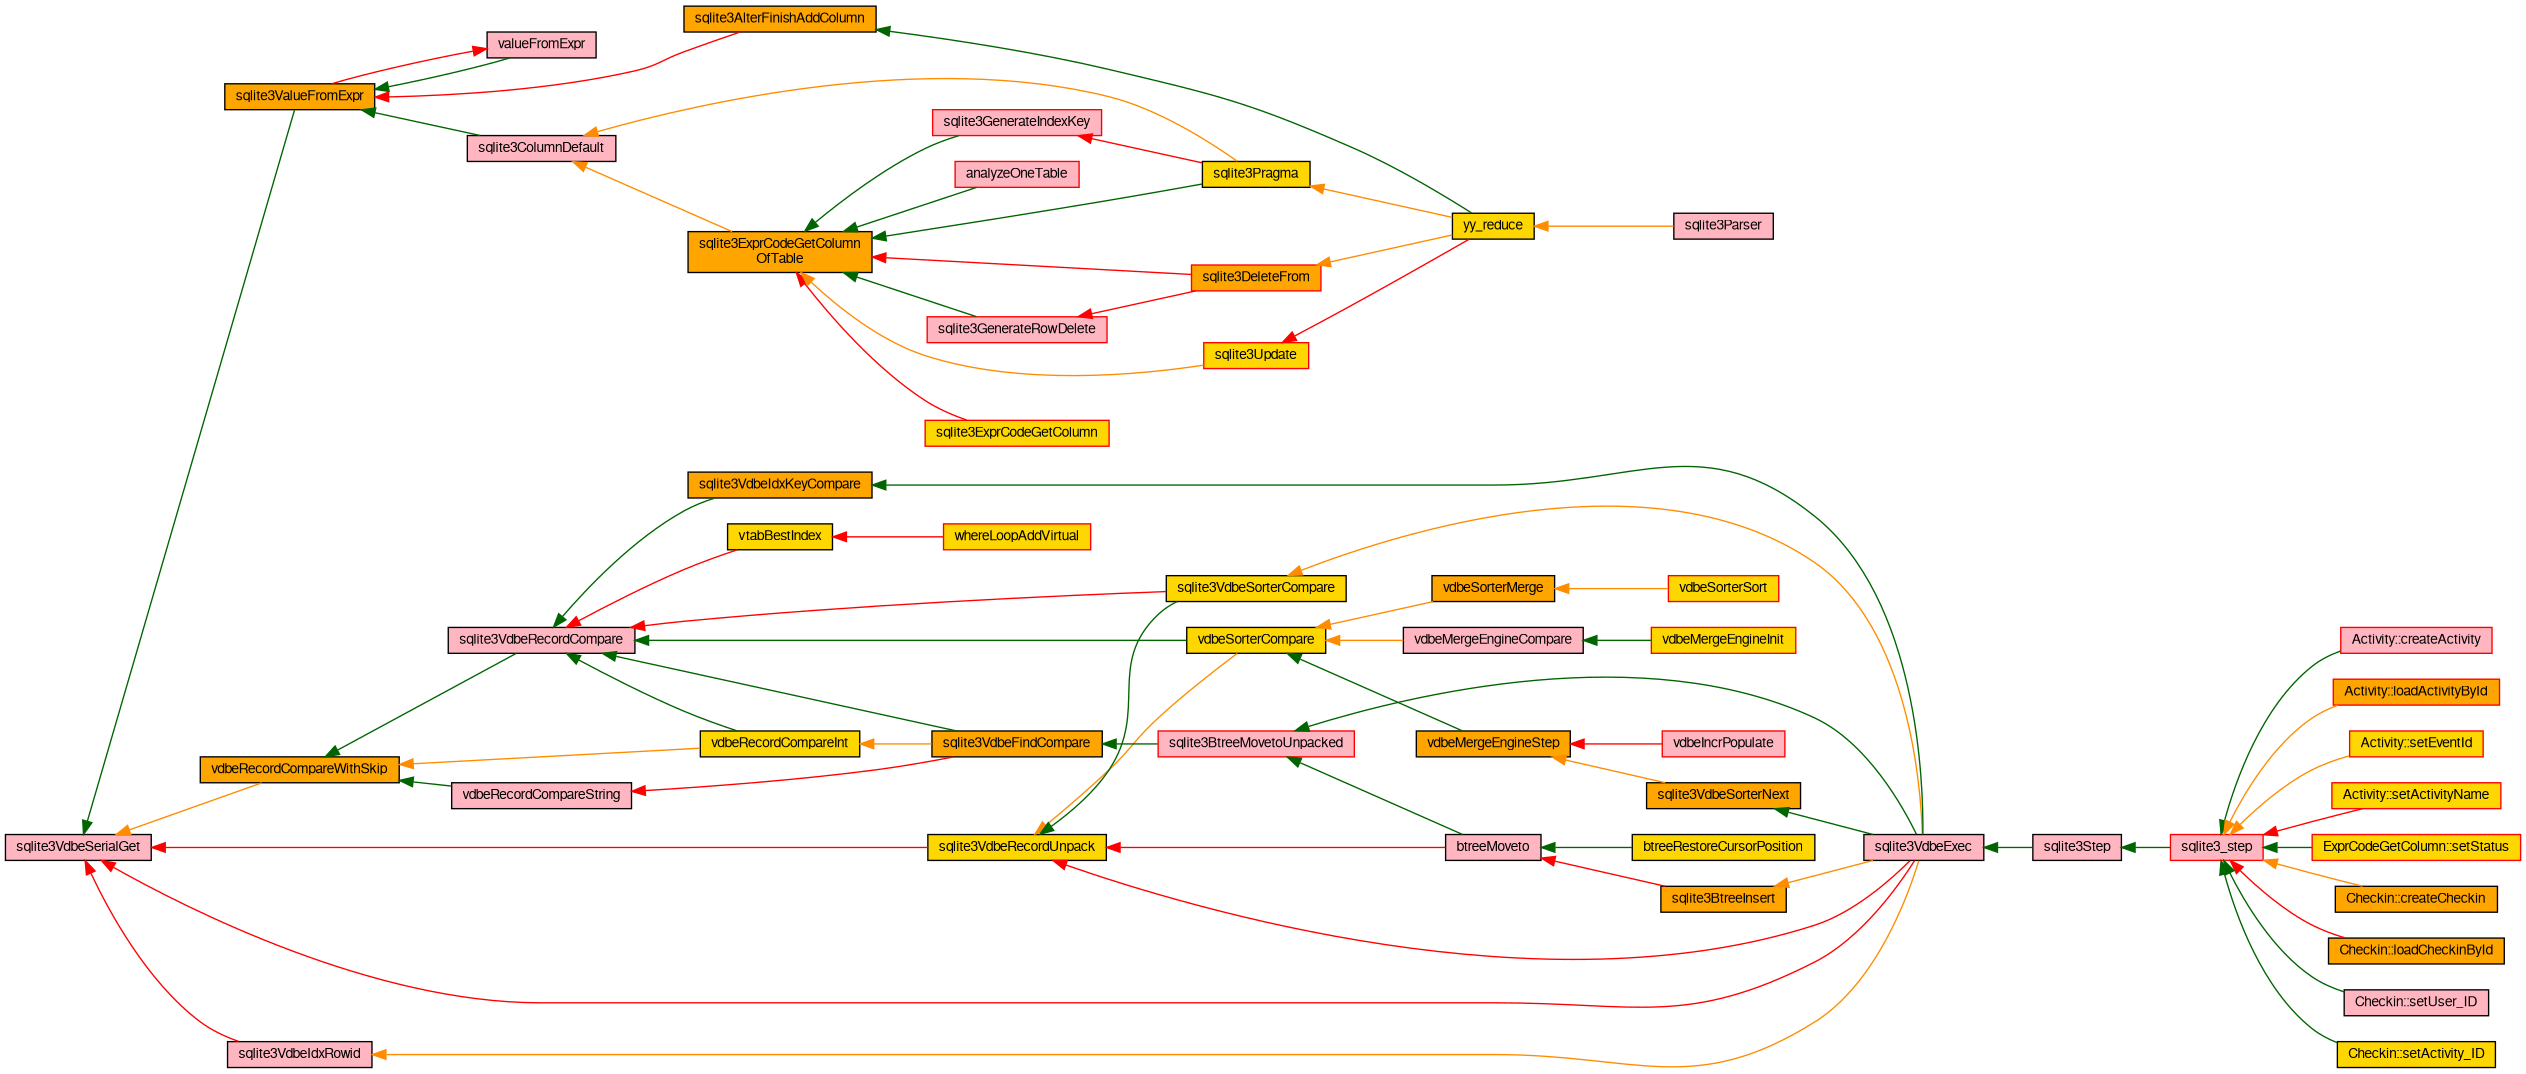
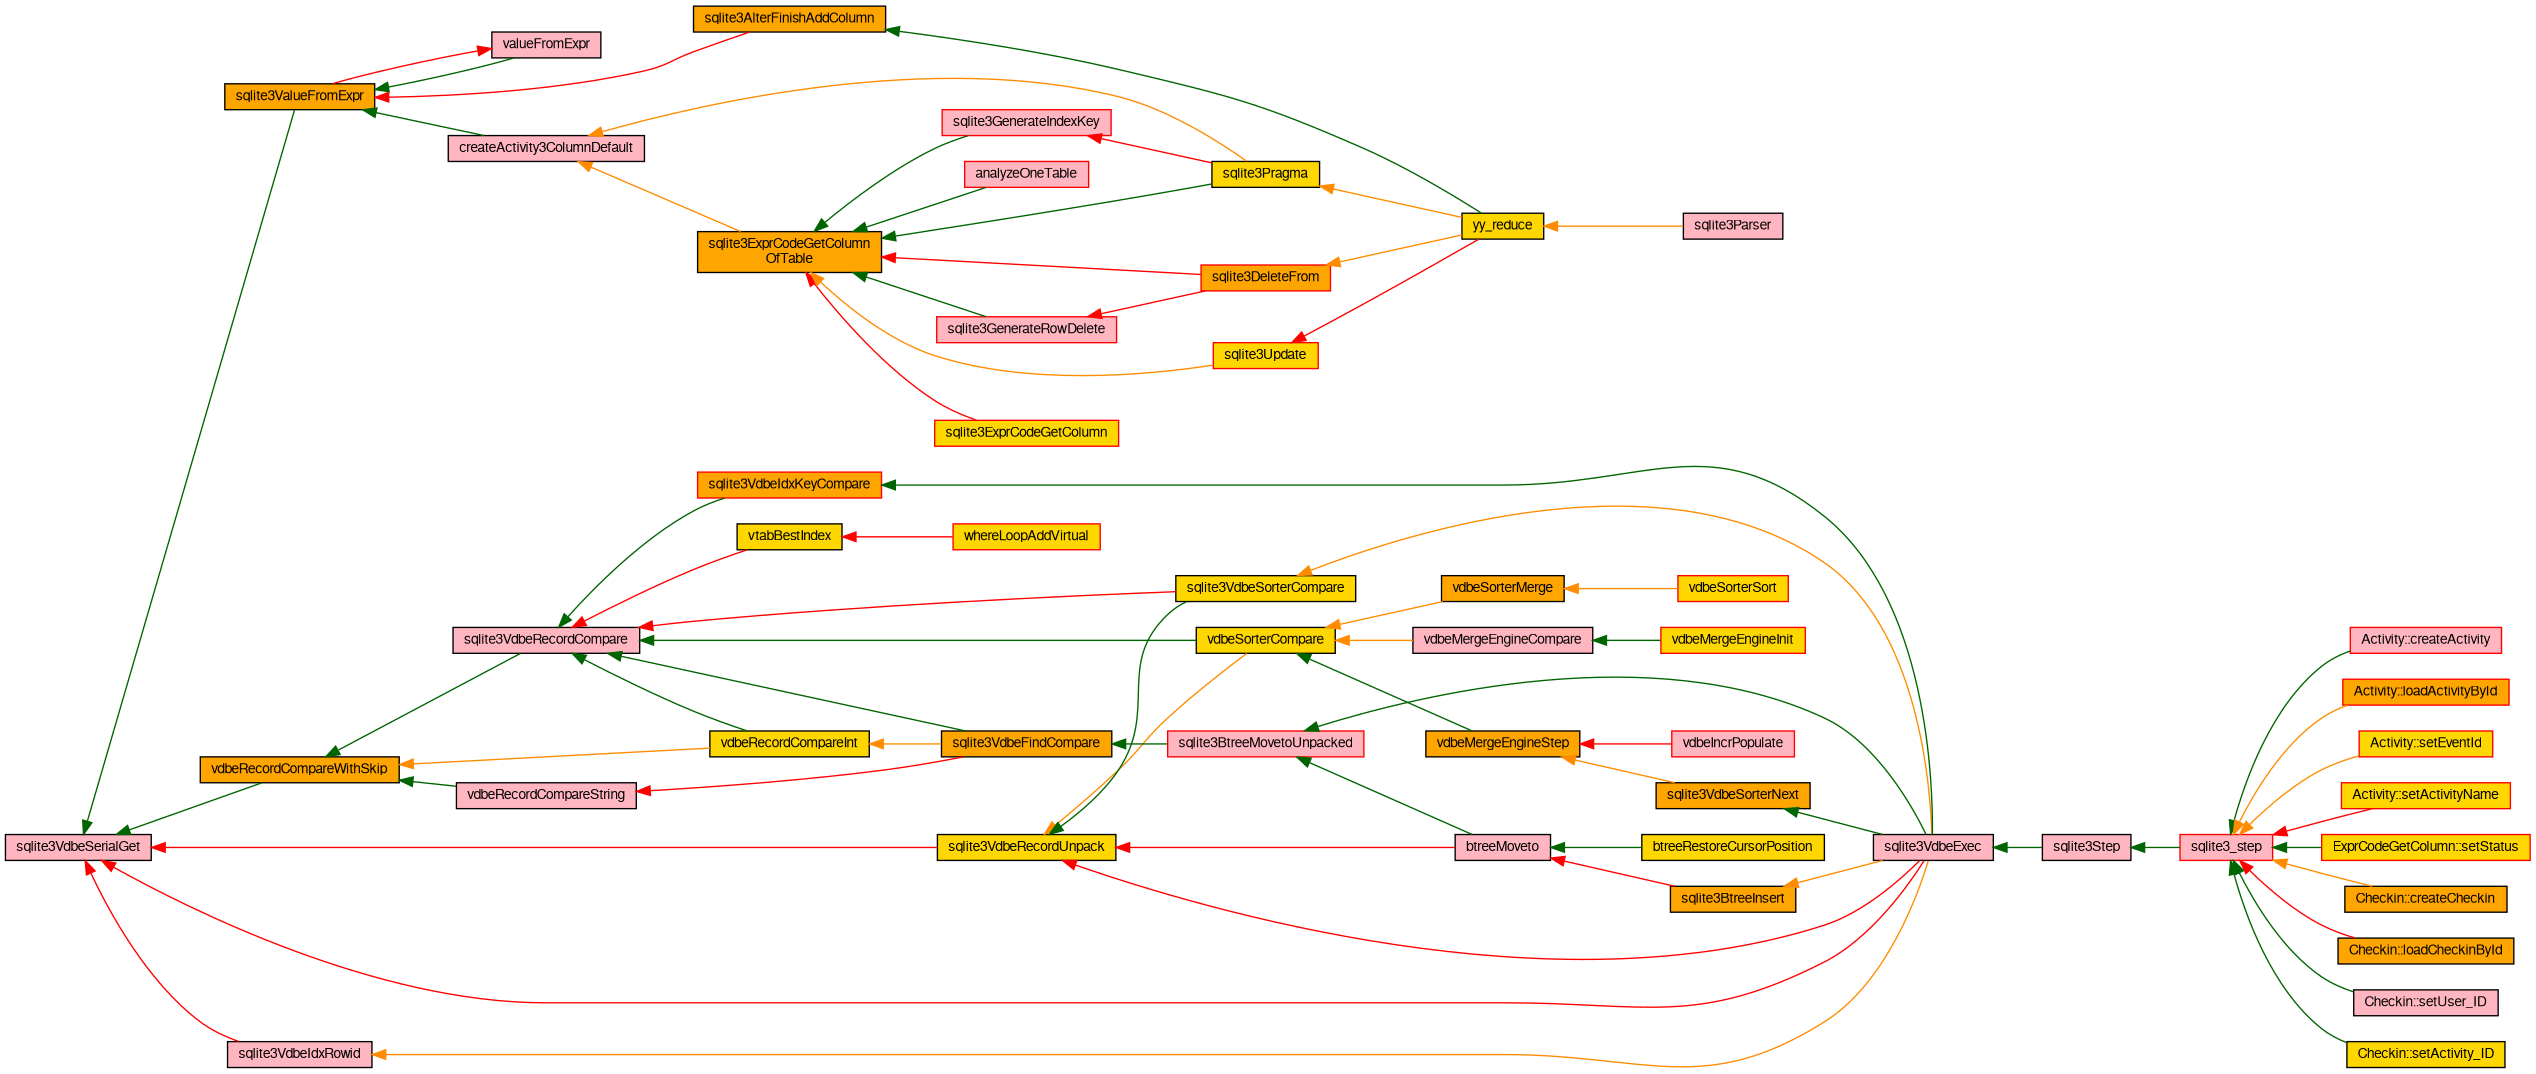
  digraph {
    rankdir=LR
    node [color=black fillcolor=lightpink fontname=FreeSans fontsize=10 shape=record style=filled]
    edge [color=darkgreen dir=back fontname=FreeSans fontsize=10 labelfontname=FreeSans labelfontsize=10 style=solid]
    n1 [fontcolor=black height=0.2 label=sqlite3VdbeSerialGet width=0.4]
    n2 [fillcolor=orange height=0.2 label=sqlite3ValueFromExpr width=0.4]
    n3 [fillcolor=gold height=0.2 label=sqlite3VdbeRecordUnpack width=0.4]
    n4 [height=0.2 label=sqlite3VdbeExec width=0.4]
    n5 [fillcolor=orange height=0.2 label=vdbeRecordCompareWithSkip width=0.4]
    n6 [height=0.2 label=sqlite3VdbeIdxRowid width=0.4]
    n7 [height=0.2 label=valueFromExpr width=0.4]
    n8 [fillcolor=orange height=0.2 label=sqlite3AlterFinishAddColumn width=0.4]
-   n9 [height=0.2 label=sqlite3ColumnDefault width=0.4]
+   n9 [height=0.2 label=createActivity3ColumnDefault width=0.4]
    n10 [height=0.2 label=btreeMoveto width=0.4]
    n11 [fillcolor=gold height=0.2 label=vdbeSorterCompare width=0.4]
    n12 [fillcolor=gold height=0.2 label=sqlite3VdbeSorterCompare width=0.4]
    n13 [height=0.2 label=sqlite3Step width=0.4]
    n14 [height=0.2 label=sqlite3VdbeRecordCompare width=0.4]
    n15 [fillcolor=gold height=0.2 label=vdbeRecordCompareInt width=0.4]
    n16 [height=0.2 label=vdbeRecordCompareString width=0.4]
    n17 [fillcolor=gold height=0.2 label=yy_reduce width=0.4]
    n18 [fillcolor=orange height=0.2 label="sqlite3ExprCodeGetColumn\lOfTable" width=0.4]
    n19 [fillcolor=gold height=0.2 label=sqlite3Pragma width=0.4]
    n20 [height=0.2 label=sqlite3Parser width=0.4]
    n21 [color=red fillcolor=gold height=0.2 label=sqlite3ExprCodeGetColumn width=0.4]
    n22 [color=red fillcolor=orange height=0.2 label=sqlite3DeleteFrom width=0.4]
    n23 [color=red height=0.2 label=analyzeOneTable width=0.4]
    n24 [color=red height=0.2 label=sqlite3GenerateRowDelete width=0.4]
    n25 [color=red height=0.2 label=sqlite3GenerateIndexKey width=0.4]
    n26 [color=red fillcolor=gold height=0.2 label=sqlite3Update width=0.4]
    n27 [fillcolor=gold height=0.2 label=btreeRestoreCursorPosition width=0.4]
    n28 [fillcolor=orange height=0.2 label=sqlite3BtreeInsert width=0.4]
    n29 [fillcolor=orange height=0.2 label=vdbeSorterMerge width=0.4]
    n30 [fillcolor=orange height=0.2 label=vdbeMergeEngineStep width=0.4]
    n31 [height=0.2 label=vdbeMergeEngineCompare width=0.4]
    n32 [color=red height=0.2 label=sqlite3_step width=0.4]
    n33 [color=red height=0.2 label="Activity::createActivity" width=0.4]
    n34 [color=red fillcolor=orange height=0.2 label="Activity::loadActivityById" width=0.4]
    n35 [color=red fillcolor=gold height=0.2 label="Activity::setEventId" width=0.4]
    n36 [color=red fillcolor=gold height=0.2 label="Activity::setActivityName" width=0.4]
    n37 [color=red fillcolor=gold height=0.2 label="ExprCodeGetColumn::setStatus" width=0.4]
    n38 [fillcolor=orange height=0.2 label="Checkin::createCheckin" width=0.4]
    n39 [fillcolor=orange height=0.2 label="Checkin::loadCheckinById" width=0.4]
    n40 [height=0.2 label="Checkin::setUser_ID" width=0.4]
    n41 [fillcolor=gold height=0.2 label="Checkin::setActivity_ID" width=0.4]
    n42 [color=red fillcolor=gold height=0.2 label=vdbeSorterSort width=0.4]
    n43 [color=red height=0.2 label=vdbeIncrPopulate width=0.4]
    n44 [fillcolor=orange height=0.2 label=sqlite3VdbeSorterNext width=0.4]
    n45 [color=red fillcolor=gold height=0.2 label=vdbeMergeEngineInit width=0.4]
    n46 [fillcolor=orange height=0.2 label=sqlite3VdbeFindCompare width=0.4]
-   n47 [fillcolor=orange height=0.2 label=sqlite3VdbeIdxKeyCompare width=0.4]
+   n47 [color=red fillcolor=orange height=0.2 label=sqlite3VdbeIdxKeyCompare width=0.4]
    n48 [fillcolor=gold height=0.2 label=vtabBestIndex width=0.4]
    n49 [color=red height=0.2 label=sqlite3BtreeMovetoUnpacked width=0.4]
    n50 [color=red fillcolor=gold height=0.2 label=whereLoopAddVirtual width=0.4]
    n1 -> n2
    n1 -> n3 [color=red]
    n1 -> n4 [color=red]
-   n1 -> n5 [color=darkorange]
+   n1 -> n5
    n1 -> n6 [color=red]
    n2 -> n7
    n2 -> n8 [color=red]
    n2 -> n9
    n3 -> n4 [color=red]
    n3 -> n10 [color=red]
    n3 -> n11 [color=darkorange]
    n3 -> n12
    n4 -> n13
    n5 -> n14
    n5 -> n15 [color=darkorange]
    n5 -> n16
    n6 -> n4 [color=darkorange]
    n7 -> n2 [color=red]
    n8 -> n17
    n9 -> n18 [color=darkorange]
    n9 -> n19 [color=darkorange]
    n10 -> n27
    n10 -> n28 [color=red]
    n11 -> n29 [color=darkorange]
    n11 -> n30
    n11 -> n31 [color=darkorange]
    n12 -> n4 [color=darkorange]
    n13 -> n32
    n14 -> n11
    n14 -> n12 [color=red]
    n14 -> n15
    n14 -> n46
    n14 -> n47
    n14 -> n48 [color=red]
    n15 -> n46 [color=darkorange]
    n16 -> n46 [color=red]
    n17 -> n20 [color=darkorange]
    n18 -> n19
    n18 -> n21 [color=red]
    n18 -> n22 [color=red]
    n18 -> n23
    n18 -> n24
    n18 -> n25
    n18 -> n26 [color=darkorange]
    n19 -> n17 [color=darkorange]
    n22 -> n17 [color=darkorange]
    n24 -> n22 [color=red]
    n25 -> n19 [color=red]
    n26 -> n17 [color=red]
    n28 -> n4 [color=darkorange]
    n29 -> n42 [color=darkorange]
    n30 -> n43 [color=red]
    n30 -> n44 [color=darkorange]
    n31 -> n45
    n32 -> n33
    n32 -> n34 [color=darkorange]
    n32 -> n35 [color=darkorange]
    n32 -> n36 [color=red]
    n32 -> n37
    n32 -> n38 [color=darkorange]
    n32 -> n39 [color=red]
    n32 -> n40
    n32 -> n41
    n44 -> n4
    n46 -> n49
    n47 -> n4
    n48 -> n50 [color=red]
    n49 -> n4
    n49 -> n10
  }
